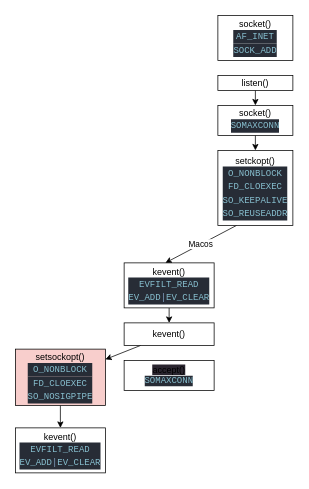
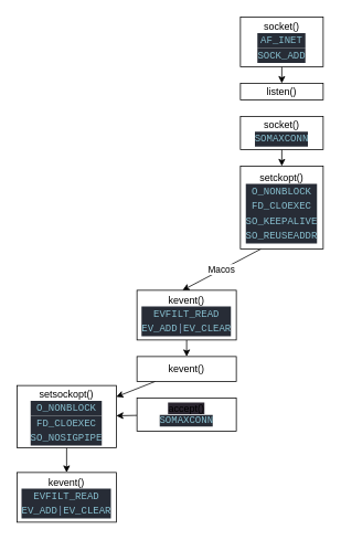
  <mxCell id="0" />
  <mxCell id="1" parent="0" />
+ <mxCell id="2" value="" style="edgeStyle=none;html=1;" edge="1" parent="1" source="3" target="5"><mxGeometry relative="1" as="geometry" /></mxCell>
  <mxCell id="3" value="socket()&lt;br&gt;&lt;div style=&quot;color: rgb(216, 222, 233); background-color: rgb(39, 44, 54); font-family: Menlo, Monaco, &amp;quot;Courier New&amp;quot;, monospace; line-height: 18px;&quot;&gt;&lt;span style=&quot;color: #88c0d0;&quot;&gt;AF_INET&lt;/span&gt;&lt;/div&gt;&lt;div style=&quot;color: rgb(216, 222, 233); background-color: rgb(39, 44, 54); font-family: Menlo, Monaco, &amp;quot;Courier New&amp;quot;, monospace; line-height: 18px;&quot;&gt;&lt;div style=&quot;line-height: 18px;&quot;&gt;&lt;span style=&quot;color: #88c0d0;&quot;&gt;SOCK_ADD&lt;/span&gt;&lt;/div&gt;&lt;/div&gt;" style="rounded=0;whiteSpace=wrap;html=1;" vertex="1" parent="1"><mxGeometry x="290" y="20" width="100" height="60" as="geometry" /></mxCell>
- <mxCell id="4" value="" style="edgeStyle=none;html=1;" edge="1" parent="1" source="5" target="7"><mxGeometry relative="1" as="geometry" /></mxCell>
  <mxCell id="5" value="listen()" style="rounded=0;whiteSpace=wrap;html=1;" vertex="1" parent="1"><mxGeometry x="290" y="100" width="100" height="20" as="geometry" /></mxCell>
  <mxCell id="6" value="" style="edgeStyle=none;html=1;" edge="1" parent="1" source="7" target="9"><mxGeometry relative="1" as="geometry" /></mxCell>
  <mxCell id="7" value="socket()&lt;br&gt;&lt;div style=&quot;color: rgb(216, 222, 233); background-color: rgb(39, 44, 54); font-family: Menlo, Monaco, &amp;quot;Courier New&amp;quot;, monospace; line-height: 18px;&quot;&gt;&lt;span style=&quot;color: #88c0d0;&quot;&gt;SOMAXCONN&lt;/span&gt;&lt;/div&gt;" style="rounded=0;whiteSpace=wrap;html=1;" vertex="1" parent="1"><mxGeometry x="290" y="140" width="100" height="40" as="geometry" /></mxCell>
  <mxCell id="8" value="Macos" style="edgeStyle=none;html=1;exitX=0.25;exitY=1;exitDx=0;exitDy=0;" edge="1" parent="1" source="9"><mxGeometry relative="1" as="geometry"><mxPoint x="220" y="350" as="targetPoint" /></mxGeometry></mxCell>
  <mxCell id="9" value="setckopt()&lt;br&gt;&lt;div style=&quot;color: rgb(216, 222, 233); background-color: rgb(39, 44, 54); font-family: Menlo, Monaco, &amp;quot;Courier New&amp;quot;, monospace; line-height: 18px;&quot;&gt;&lt;span style=&quot;color: #88c0d0;&quot;&gt;O_NONBLOCK&lt;/span&gt;&lt;/div&gt;&lt;div style=&quot;color: rgb(216, 222, 233); background-color: rgb(39, 44, 54); font-family: Menlo, Monaco, &amp;quot;Courier New&amp;quot;, monospace; line-height: 18px;&quot;&gt;&lt;div style=&quot;line-height: 18px;&quot;&gt;&lt;span style=&quot;color: #88c0d0;&quot;&gt;FD_CLOEXEC&lt;/span&gt;&lt;/div&gt;&lt;div style=&quot;line-height: 18px;&quot;&gt;&lt;div style=&quot;line-height: 18px;&quot;&gt;&lt;span style=&quot;color: #88c0d0;&quot;&gt;SO_KEEPALIVE&lt;/span&gt;&lt;/div&gt;&lt;div style=&quot;line-height: 18px;&quot;&gt;&lt;div style=&quot;line-height: 18px;&quot;&gt;&lt;span style=&quot;color: #88c0d0;&quot;&gt;SO_REUSEADDR&lt;/span&gt;&lt;/div&gt;&lt;/div&gt;&lt;/div&gt;&lt;/div&gt;" style="rounded=0;whiteSpace=wrap;html=1;" vertex="1" parent="1"><mxGeometry x="290" y="200" width="100" height="100" as="geometry" /></mxCell>
  <mxCell id="10" value="" style="edgeStyle=none;html=1;" edge="1" parent="1" source="11" target="15"><mxGeometry relative="1" as="geometry" /></mxCell>
  <mxCell id="11" value="kevent()&lt;br&gt;&lt;div style=&quot;color: rgb(216, 222, 233); background-color: rgb(39, 44, 54); font-family: Menlo, Monaco, &amp;quot;Courier New&amp;quot;, monospace; line-height: 18px;&quot;&gt;&lt;span style=&quot;color: #88c0d0;&quot;&gt;EVFILT_READ&lt;/span&gt;&lt;/div&gt;&lt;div style=&quot;color: rgb(216, 222, 233); background-color: rgb(39, 44, 54); font-family: Menlo, Monaco, &amp;quot;Courier New&amp;quot;, monospace; line-height: 18px;&quot;&gt;&lt;div style=&quot;line-height: 18px;&quot;&gt;&lt;span style=&quot;color: #88c0d0;&quot;&gt;EV_ADD&lt;/span&gt;&lt;span style=&quot;color: #81a1c1;&quot;&gt;|&lt;/span&gt;&lt;span style=&quot;color: #88c0d0;&quot;&gt;EV_CLEAR&lt;/span&gt;&lt;/div&gt;&lt;/div&gt;" style="rounded=0;whiteSpace=wrap;html=1;" vertex="1" parent="1"><mxGeometry x="165" y="350" width="120" height="60" as="geometry" /></mxCell>
+ <mxCell id="12" value="" style="edgeStyle=none;html=1;" edge="1" parent="1" source="13" target="17"><mxGeometry relative="1" as="geometry" /></mxCell>
  <mxCell id="13" value="&lt;span style=&quot;background-color: rgb(42, 37, 47);&quot;&gt;accept()&lt;br&gt;&lt;/span&gt;&lt;span style=&quot;color: rgb(136, 192, 208); font-family: Menlo, Monaco, &amp;quot;Courier New&amp;quot;, monospace; background-color: rgb(39, 44, 54);&quot;&gt;SOMAXCONN&lt;/span&gt;&lt;span style=&quot;color: rgb(136, 192, 208); background-color: rgb(39, 44, 54); font-family: Menlo, Monaco, &amp;quot;Courier New&amp;quot;, monospace;&quot;&gt;&lt;br&gt;&lt;/span&gt;" style="rounded=0;whiteSpace=wrap;html=1;" vertex="1" parent="1"><mxGeometry x="165" y="480" width="120" height="40" as="geometry" /></mxCell>
  <mxCell id="14" value="" style="edgeStyle=none;html=1;" edge="1" parent="1" source="15" target="17"><mxGeometry relative="1" as="geometry" /></mxCell>
  <mxCell id="15" value="kevent()" style="whiteSpace=wrap;html=1;rounded=0;" vertex="1" parent="1"><mxGeometry x="165" y="430" width="120" height="30" as="geometry" /></mxCell>
  <mxCell id="16" value="" style="edgeStyle=none;html=1;" edge="1" parent="1" source="17" target="18"><mxGeometry relative="1" as="geometry" /></mxCell>
- <mxCell id="17" value="setsockopt()&lt;br&gt;&lt;div style=&quot;color: rgb(216, 222, 233); background-color: rgb(39, 44, 54); font-family: Menlo, Monaco, &amp;quot;Courier New&amp;quot;, monospace; line-height: 18px;&quot;&gt;&lt;span style=&quot;color: #88c0d0;&quot;&gt;O_NONBLOCK&lt;/span&gt;&lt;/div&gt;&lt;div style=&quot;color: rgb(216, 222, 233); background-color: rgb(39, 44, 54); font-family: Menlo, Monaco, &amp;quot;Courier New&amp;quot;, monospace; line-height: 18px;&quot;&gt;&lt;div style=&quot;line-height: 18px;&quot;&gt;&lt;span style=&quot;color: #88c0d0;&quot;&gt;FD_CLOEXEC&lt;/span&gt;&lt;/div&gt;&lt;div style=&quot;line-height: 18px;&quot;&gt;&lt;div style=&quot;line-height: 18px;&quot;&gt;&lt;span style=&quot;color: #88c0d0;&quot;&gt;SO_NOSIGPIPE&lt;/span&gt;&lt;/div&gt;&lt;/div&gt;&lt;/div&gt;" style="whiteSpace=wrap;html=1;rounded=0;fillColor=#f8cecc;" vertex="1" parent="1"><mxGeometry x="20" y="465" width="120" height="75" as="geometry" /></mxCell>
+ <mxCell id="17" value="setsockopt()&lt;br&gt;&lt;div style=&quot;color: rgb(216, 222, 233); background-color: rgb(39, 44, 54); font-family: Menlo, Monaco, &amp;quot;Courier New&amp;quot;, monospace; line-height: 18px;&quot;&gt;&lt;span style=&quot;color: #88c0d0;&quot;&gt;O_NONBLOCK&lt;/span&gt;&lt;/div&gt;&lt;div style=&quot;color: rgb(216, 222, 233); background-color: rgb(39, 44, 54); font-family: Menlo, Monaco, &amp;quot;Courier New&amp;quot;, monospace; line-height: 18px;&quot;&gt;&lt;div style=&quot;line-height: 18px;&quot;&gt;&lt;span style=&quot;color: #88c0d0;&quot;&gt;FD_CLOEXEC&lt;/span&gt;&lt;/div&gt;&lt;div style=&quot;line-height: 18px;&quot;&gt;&lt;div style=&quot;line-height: 18px;&quot;&gt;&lt;span style=&quot;color: #88c0d0;&quot;&gt;SO_NOSIGPIPE&lt;/span&gt;&lt;/div&gt;&lt;/div&gt;&lt;/div&gt;" style="whiteSpace=wrap;html=1;rounded=0;" vertex="1" parent="1"><mxGeometry x="20" y="465" width="120" height="75" as="geometry" /></mxCell>
  <mxCell id="18" value="kevent()&lt;br&gt;&lt;div style=&quot;color: rgb(216, 222, 233); background-color: rgb(39, 44, 54); font-family: Menlo, Monaco, &amp;quot;Courier New&amp;quot;, monospace; line-height: 18px;&quot;&gt;&lt;span style=&quot;color: #88c0d0;&quot;&gt;EVFILT_READ&lt;/span&gt;&lt;/div&gt;&lt;div style=&quot;color: rgb(216, 222, 233); background-color: rgb(39, 44, 54); font-family: Menlo, Monaco, &amp;quot;Courier New&amp;quot;, monospace; line-height: 18px;&quot;&gt;&lt;div style=&quot;line-height: 18px;&quot;&gt;&lt;span style=&quot;color: #88c0d0;&quot;&gt;EV_ADD&lt;/span&gt;&lt;span style=&quot;color: #81a1c1;&quot;&gt;|&lt;/span&gt;&lt;span style=&quot;color: #88c0d0;&quot;&gt;EV_CLEAR&lt;/span&gt;&lt;/div&gt;&lt;/div&gt;" style="rounded=0;whiteSpace=wrap;html=1;" vertex="1" parent="1"><mxGeometry x="20" y="570" width="120" height="60" as="geometry" /></mxCell>
